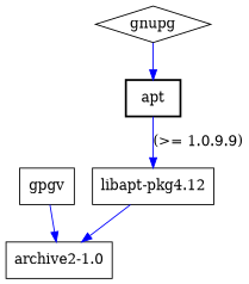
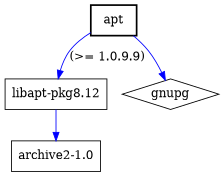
  digraph {
    rankdir=TB
    node [shape=box]
    edge [color=blue]
    apt [style="setlinewidth(2)"]
-   "libapt-pkg4.12"
+   "libapt-pkg4.12" [label="libapt-pkg8.12"]
    gnupg [shape=diamond]
    n4 [label="archive2-1.0"]
-   gpgv
    apt -> "libapt-pkg4.12" [label="(>= 1.0.9.9)"]
-   gnupg -> apt
+   apt -> gnupg
    "libapt-pkg4.12" -> n4
-   gpgv -> n4
  }
